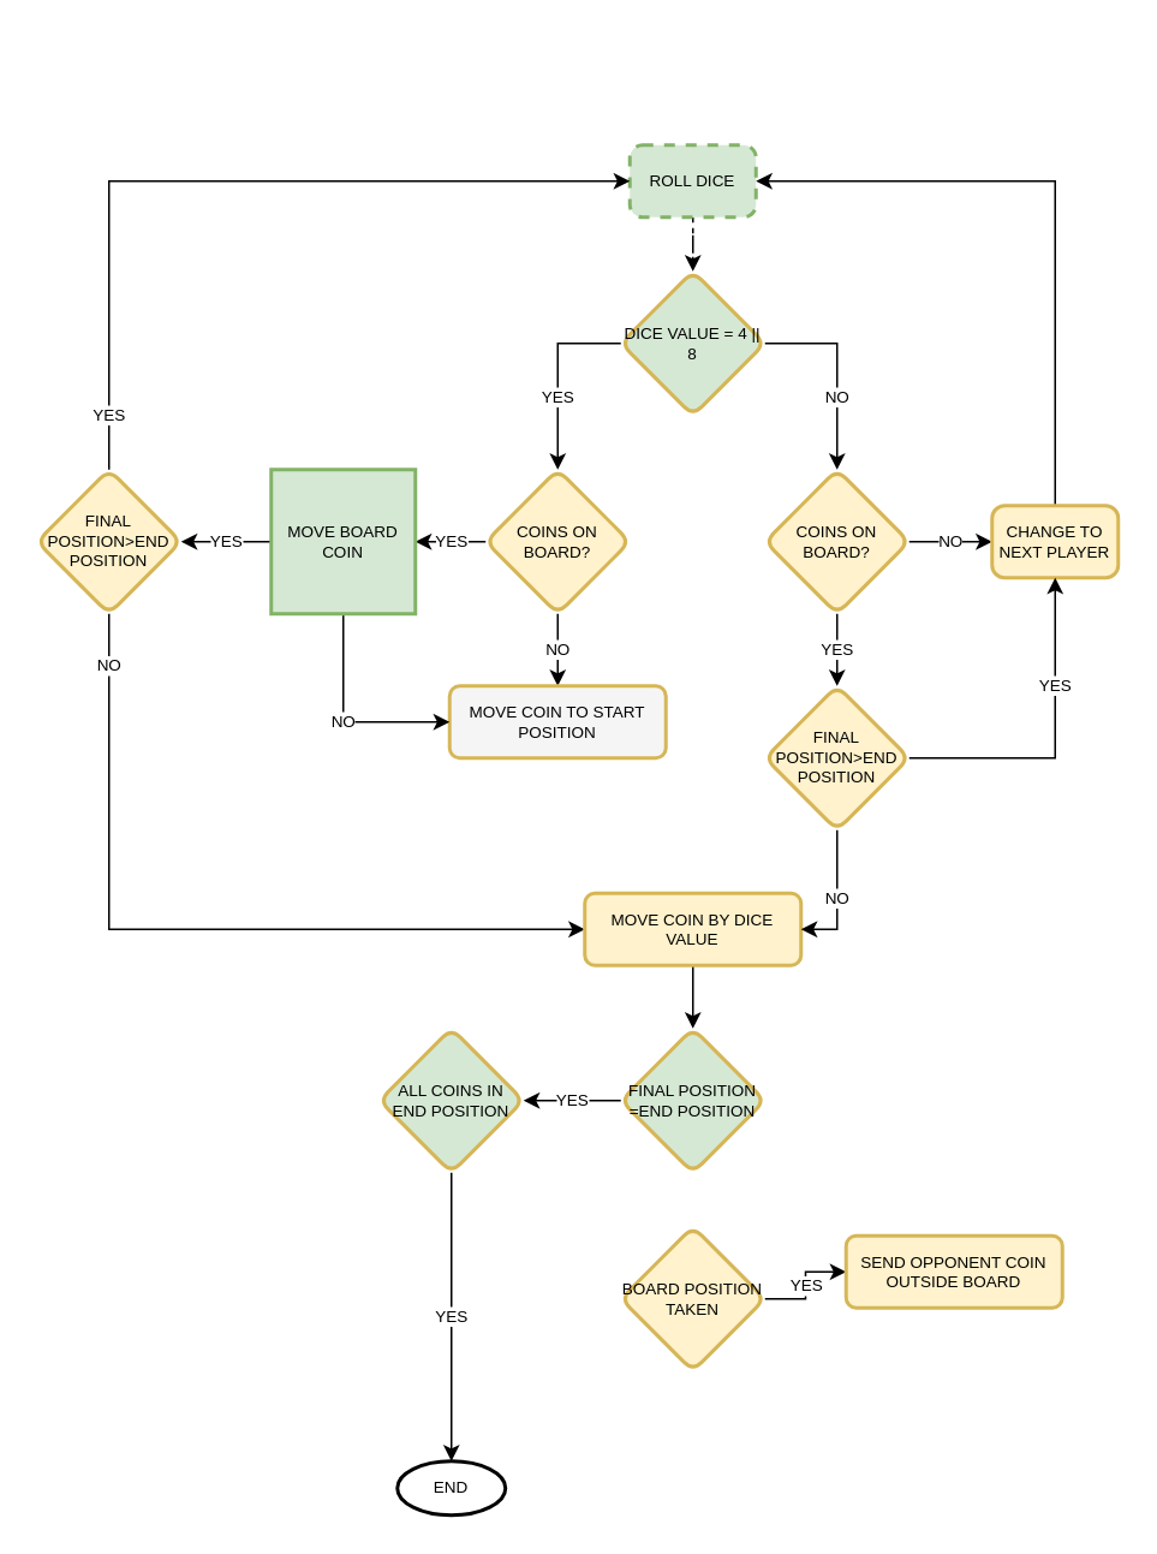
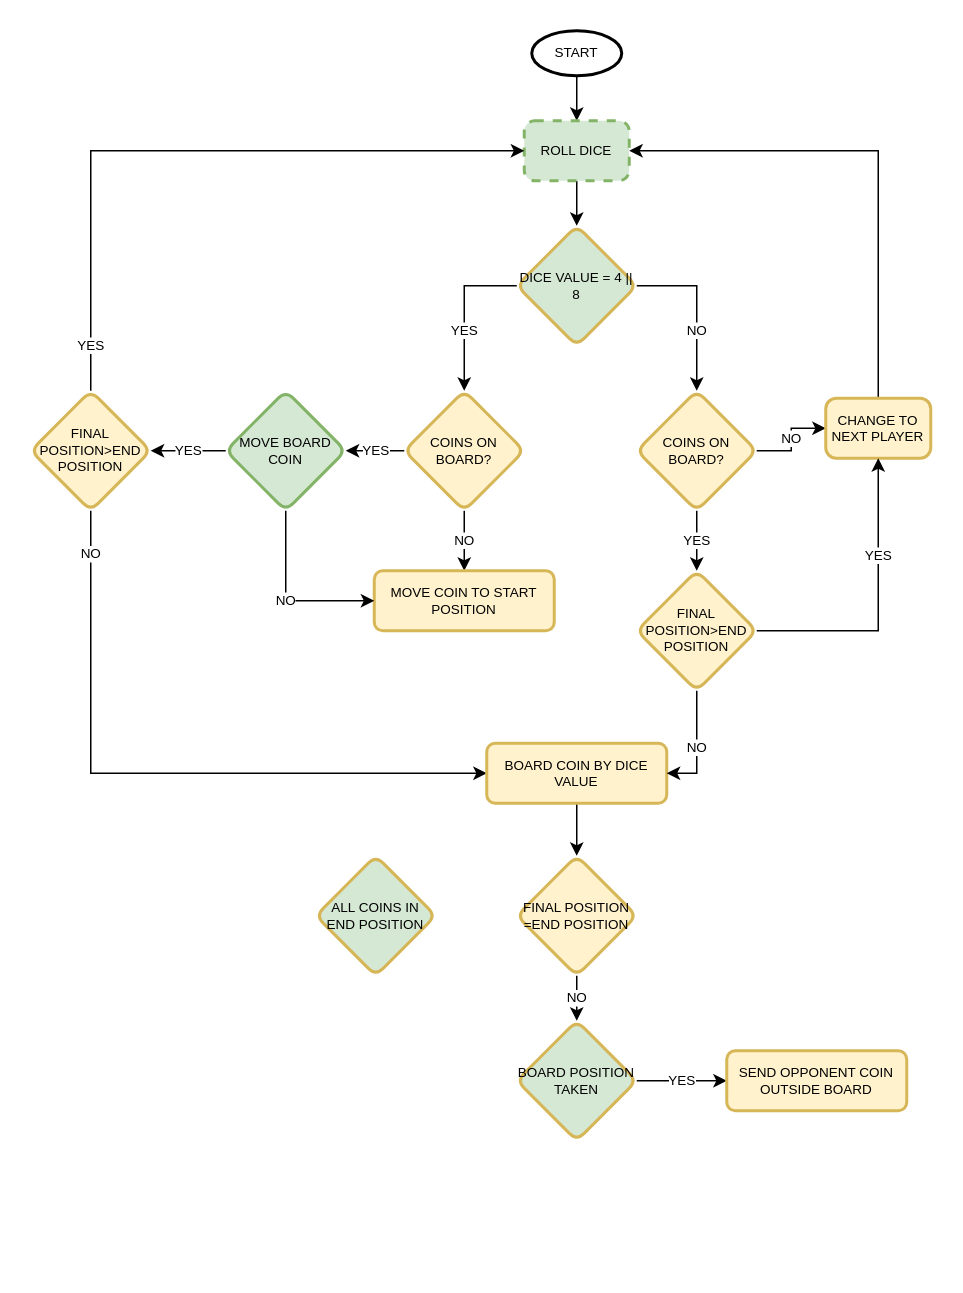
  <mxCell id="0" />
  <mxCell id="1" parent="0" />
- <mxCell id="4" value="END" style="strokeWidth=2;html=1;shape=mxgraph.flowchart.start_1;whiteSpace=wrap;fontSize=9;" parent="1" vertex="1"><mxGeometry x="220" y="810" width="60" height="30" as="geometry" /></mxCell>
- <mxCell id="5" value="" style="edgeStyle=orthogonalEdgeStyle;rounded=0;orthogonalLoop=1;jettySize=auto;html=1;fontSize=9;dashed=1;" edge="1" parent="1" source="6" target="19"><mxGeometry relative="1" as="geometry" /></mxCell>
+ <mxCell id="2" value="" style="edgeStyle=orthogonalEdgeStyle;rounded=0;orthogonalLoop=1;jettySize=auto;html=1;fontSize=9;" parent="1" source="3" target="6" edge="1"><mxGeometry relative="1" as="geometry" /></mxCell>
+ <mxCell id="3" value="START" style="strokeWidth=2;html=1;shape=mxgraph.flowchart.start_1;whiteSpace=wrap;fontSize=9;" parent="1" vertex="1"><mxGeometry x="354" y="20" width="60" height="30" as="geometry" /></mxCell>
+ <mxCell id="5" value="" style="edgeStyle=orthogonalEdgeStyle;rounded=0;orthogonalLoop=1;jettySize=auto;html=1;fontSize=9;" edge="1" parent="1" source="6" target="19"><mxGeometry relative="1" as="geometry" /></mxCell>
  <mxCell id="6" value="ROLL DICE" style="rounded=1;whiteSpace=wrap;html=1;absoluteArcSize=1;arcSize=14;strokeWidth=2;fillColor=#d5e8d4;strokeColor=#82b366;fontSize=9;dashed=1;" parent="1" vertex="1"><mxGeometry x="349" y="80" width="70" height="40" as="geometry" /></mxCell>
  <mxCell id="7" value="NO" style="edgeStyle=orthogonalEdgeStyle;rounded=0;orthogonalLoop=1;jettySize=auto;html=1;fontSize=9;exitX=0.5;exitY=1;exitDx=0;exitDy=0;" parent="1" source="10" target="8" edge="1"><mxGeometry relative="1" as="geometry"><mxPoint x="384" y="470" as="sourcePoint" /></mxGeometry></mxCell>
- <mxCell id="8" value="MOVE COIN TO START POSITION" style="whiteSpace=wrap;html=1;rounded=1;strokeWidth=2;arcSize=14;fillColor=#f5f5f5;strokeColor=#d6b656;fontSize=9;" parent="1" vertex="1"><mxGeometry x="249" y="380" width="120" height="40" as="geometry" /></mxCell>
+ <mxCell id="8" value="MOVE COIN TO START POSITION" style="whiteSpace=wrap;html=1;rounded=1;strokeWidth=2;arcSize=14;fillColor=#fff2cc;strokeColor=#d6b656;fontSize=9;" parent="1" vertex="1"><mxGeometry x="249" y="380" width="120" height="40" as="geometry" /></mxCell>
  <mxCell id="9" value="YES" style="edgeStyle=orthogonalEdgeStyle;rounded=0;orthogonalLoop=1;jettySize=auto;html=1;fontSize=9;" edge="1" parent="1" source="10" target="13"><mxGeometry relative="1" as="geometry" /></mxCell>
  <mxCell id="10" value="COINS ON BOARD?" style="rhombus;whiteSpace=wrap;html=1;rounded=1;strokeWidth=2;arcSize=14;fillColor=#fff2cc;strokeColor=#d6b656;fontSize=9;" parent="1" vertex="1"><mxGeometry x="269" y="260" width="80" height="80" as="geometry" /></mxCell>
  <mxCell id="11" value="NO" style="edgeStyle=orthogonalEdgeStyle;rounded=0;orthogonalLoop=1;jettySize=auto;html=1;fontSize=9;" edge="1" parent="1" source="13"><mxGeometry relative="1" as="geometry"><mxPoint x="249" y="400" as="targetPoint" /><Array as="points"><mxPoint x="190" y="400" /><mxPoint x="249" y="400" /></Array></mxGeometry></mxCell>
  <mxCell id="12" value="YES" style="edgeStyle=orthogonalEdgeStyle;rounded=0;orthogonalLoop=1;jettySize=auto;html=1;fontSize=9;" edge="1" parent="1" source="13" target="16"><mxGeometry relative="1" as="geometry" /></mxCell>
- <mxCell id="13" value="MOVE BOARD COIN" style="whiteSpace=wrap;html=1;strokeWidth=2;arcSize=14;fillColor=#d5e8d4;strokeColor=#82b366;fontSize=9;rounded=0;" vertex="1" parent="1"><mxGeometry x="150" y="260" width="80" height="80" as="geometry" /></mxCell>
+ <mxCell id="13" value="MOVE BOARD COIN" style="rhombus;whiteSpace=wrap;html=1;rounded=1;strokeWidth=2;arcSize=14;fillColor=#d5e8d4;strokeColor=#82b366;fontSize=9;" vertex="1" parent="1"><mxGeometry x="150" y="260" width="80" height="80" as="geometry" /></mxCell>
  <mxCell id="14" value="YES" style="edgeStyle=orthogonalEdgeStyle;rounded=0;orthogonalLoop=1;jettySize=auto;html=1;entryX=0;entryY=0.5;entryDx=0;entryDy=0;fontSize=9;" edge="1" parent="1" source="16" target="6"><mxGeometry x="-0.866" relative="1" as="geometry"><Array as="points"><mxPoint x="60" y="100" /></Array><mxPoint as="offset" /></mxGeometry></mxCell>
  <mxCell id="15" value="NO" style="edgeStyle=orthogonalEdgeStyle;rounded=0;orthogonalLoop=1;jettySize=auto;html=1;fontSize=9;" edge="1" parent="1" source="16" target="26"><mxGeometry x="-0.869" relative="1" as="geometry"><Array as="points"><mxPoint x="60" y="515" /></Array><mxPoint as="offset" /></mxGeometry></mxCell>
  <mxCell id="16" value="FINAL POSITION&amp;gt;END POSITION" style="rhombus;whiteSpace=wrap;html=1;rounded=1;strokeColor=#d6b656;strokeWidth=2;fillColor=#fff2cc;arcSize=14;fontSize=9;" vertex="1" parent="1"><mxGeometry x="20" y="260" width="80" height="80" as="geometry" /></mxCell>
  <mxCell id="17" value="YES" style="edgeStyle=orthogonalEdgeStyle;rounded=0;orthogonalLoop=1;jettySize=auto;html=1;fontSize=9;" edge="1" parent="1" source="19" target="10"><mxGeometry x="0.238" relative="1" as="geometry"><Array as="points"><mxPoint x="309" y="190" /></Array><mxPoint as="offset" /></mxGeometry></mxCell>
  <mxCell id="18" value="NO" style="edgeStyle=orthogonalEdgeStyle;rounded=0;orthogonalLoop=1;jettySize=auto;html=1;fontSize=9;entryX=0.5;entryY=0;entryDx=0;entryDy=0;exitX=1;exitY=0.5;exitDx=0;exitDy=0;" edge="1" parent="1" source="19" target="22"><mxGeometry x="0.273" relative="1" as="geometry"><mxPoint x="460" y="260" as="targetPoint" /><mxPoint as="offset" /></mxGeometry></mxCell>
  <mxCell id="19" value="DICE VALUE = 4 || 8" style="rhombus;whiteSpace=wrap;html=1;rounded=1;strokeWidth=2;arcSize=14;fillColor=#d5e8d4;strokeColor=#d6b656;fontSize=9;" vertex="1" parent="1"><mxGeometry x="344" y="150" width="80" height="80" as="geometry" /></mxCell>
  <mxCell id="20" value="NO" style="edgeStyle=orthogonalEdgeStyle;rounded=0;orthogonalLoop=1;jettySize=auto;html=1;fontSize=9;" edge="1" parent="1" source="22" target="24"><mxGeometry relative="1" as="geometry" /></mxCell>
  <mxCell id="21" value="YES" style="edgeStyle=orthogonalEdgeStyle;rounded=0;orthogonalLoop=1;jettySize=auto;html=1;fontSize=9;" edge="1" parent="1" source="22" target="29"><mxGeometry relative="1" as="geometry" /></mxCell>
  <mxCell id="22" value="COINS ON BOARD?" style="rhombus;whiteSpace=wrap;html=1;rounded=1;strokeWidth=2;arcSize=14;fillColor=#fff2cc;strokeColor=#d6b656;fontSize=9;" vertex="1" parent="1"><mxGeometry x="424" y="260" width="80" height="80" as="geometry" /></mxCell>
  <mxCell id="23" style="edgeStyle=orthogonalEdgeStyle;rounded=0;orthogonalLoop=1;jettySize=auto;html=1;entryX=1;entryY=0.5;entryDx=0;entryDy=0;fontSize=9;" edge="1" parent="1" source="24" target="6"><mxGeometry relative="1" as="geometry"><Array as="points"><mxPoint x="585" y="100" /></Array></mxGeometry></mxCell>
- <mxCell id="24" value="CHANGE TO NEXT PLAYER" style="rounded=1;whiteSpace=wrap;html=1;absoluteArcSize=1;arcSize=14;strokeWidth=2;fillColor=#fff2cc;strokeColor=#d6b656;fontSize=9;" vertex="1" parent="1"><mxGeometry x="550" y="280" width="70" height="40" as="geometry" /></mxCell>
+ <mxCell id="24" value="CHANGE TO NEXT PLAYER" style="rounded=1;whiteSpace=wrap;html=1;absoluteArcSize=1;arcSize=14;strokeWidth=2;fillColor=#fff2cc;strokeColor=#d6b656;fontSize=9;" vertex="1" parent="1"><mxGeometry x="550" y="265" width="70" height="40" as="geometry" /></mxCell>
  <mxCell id="25" value="" style="edgeStyle=orthogonalEdgeStyle;rounded=0;orthogonalLoop=1;jettySize=auto;html=1;fontSize=9;" edge="1" parent="1" source="26" target="35"><mxGeometry relative="1" as="geometry" /></mxCell>
- <mxCell id="26" value="MOVE COIN BY DICE VALUE" style="whiteSpace=wrap;html=1;rounded=1;fontSize=9;strokeColor=#d6b656;strokeWidth=2;fillColor=#fff2cc;arcSize=14;" vertex="1" parent="1"><mxGeometry x="324" y="495" width="120" height="40" as="geometry" /></mxCell>
+ <mxCell id="26" value="BOARD COIN BY DICE VALUE" style="whiteSpace=wrap;html=1;rounded=1;fontSize=9;strokeColor=#d6b656;strokeWidth=2;fillColor=#fff2cc;arcSize=14;" vertex="1" parent="1"><mxGeometry x="324" y="495" width="120" height="40" as="geometry" /></mxCell>
  <mxCell id="27" value="NO" style="edgeStyle=orthogonalEdgeStyle;rounded=0;orthogonalLoop=1;jettySize=auto;html=1;entryX=1;entryY=0.5;entryDx=0;entryDy=0;fontSize=9;" edge="1" parent="1" source="29" target="26"><mxGeometry relative="1" as="geometry" /></mxCell>
  <mxCell id="28" value="YES" style="edgeStyle=orthogonalEdgeStyle;rounded=0;orthogonalLoop=1;jettySize=auto;html=1;entryX=0.5;entryY=1;entryDx=0;entryDy=0;fontSize=9;" edge="1" parent="1" source="29" target="24"><mxGeometry x="0.337" relative="1" as="geometry"><mxPoint as="offset" /></mxGeometry></mxCell>
  <mxCell id="29" value="FINAL POSITION&amp;gt;END POSITION" style="rhombus;whiteSpace=wrap;html=1;rounded=1;strokeColor=#d6b656;strokeWidth=2;fillColor=#fff2cc;arcSize=14;fontSize=9;" vertex="1" parent="1"><mxGeometry x="424" y="380" width="80" height="80" as="geometry" /></mxCell>
  <mxCell id="30" value="YES" style="edgeStyle=orthogonalEdgeStyle;rounded=0;orthogonalLoop=1;jettySize=auto;html=1;fontSize=9;" edge="1" parent="1" source="31" target="32"><mxGeometry relative="1" as="geometry" /></mxCell>
- <mxCell id="31" value="BOARD POSITION TAKEN" style="rhombus;whiteSpace=wrap;html=1;rounded=1;fontSize=9;strokeColor=#d6b656;strokeWidth=2;fillColor=#fff2cc;arcSize=14;" vertex="1" parent="1"><mxGeometry x="344" y="680" width="80" height="80" as="geometry" /></mxCell>
- <mxCell id="32" value="SEND OPPONENT COIN OUTSIDE BOARD" style="whiteSpace=wrap;html=1;rounded=1;fontSize=9;strokeColor=#d6b656;strokeWidth=2;fillColor=#fff2cc;arcSize=14;" vertex="1" parent="1"><mxGeometry x="469" y="685" width="120" height="40" as="geometry" /></mxCell>
- <mxCell id="33" value="YES" style="edgeStyle=orthogonalEdgeStyle;rounded=0;orthogonalLoop=1;jettySize=auto;html=1;fontSize=9;" edge="1" parent="1" source="35" target="37"><mxGeometry relative="1" as="geometry" /></mxCell>
- <mxCell id="35" value="FINAL POSITION =END POSITION" style="rhombus;whiteSpace=wrap;html=1;rounded=1;fontSize=9;strokeColor=#d6b656;strokeWidth=2;fillColor=#d5e8d4;arcSize=14;" vertex="1" parent="1"><mxGeometry x="344" y="570" width="80" height="80" as="geometry" /></mxCell>
- <mxCell id="36" value="YES" style="edgeStyle=orthogonalEdgeStyle;rounded=0;orthogonalLoop=1;jettySize=auto;html=1;fontSize=9;entryX=0.5;entryY=0;entryDx=0;entryDy=0;entryPerimeter=0;" edge="1" parent="1" source="37" target="4"><mxGeometry relative="1" as="geometry"><mxPoint x="240" y="790" as="targetPoint" /></mxGeometry></mxCell>
+ <mxCell id="31" value="BOARD POSITION TAKEN" style="rhombus;whiteSpace=wrap;html=1;rounded=1;fontSize=9;strokeColor=#d6b656;strokeWidth=2;fillColor=#d5e8d4;arcSize=14;" vertex="1" parent="1"><mxGeometry x="344" y="680" width="80" height="80" as="geometry" /></mxCell>
+ <mxCell id="32" value="SEND OPPONENT COIN OUTSIDE BOARD" style="whiteSpace=wrap;html=1;rounded=1;fontSize=9;strokeColor=#d6b656;strokeWidth=2;fillColor=#fff2cc;arcSize=14;" vertex="1" parent="1"><mxGeometry x="484" y="700" width="120" height="40" as="geometry" /></mxCell>
+ <mxCell id="34" value="NO" style="edgeStyle=orthogonalEdgeStyle;rounded=0;orthogonalLoop=1;jettySize=auto;html=1;fontSize=9;" edge="1" parent="1" source="35" target="31"><mxGeometry relative="1" as="geometry" /></mxCell>
+ <mxCell id="35" value="FINAL POSITION =END POSITION" style="rhombus;whiteSpace=wrap;html=1;rounded=1;fontSize=9;strokeColor=#d6b656;strokeWidth=2;fillColor=#fff2cc;arcSize=14;" vertex="1" parent="1"><mxGeometry x="344" y="570" width="80" height="80" as="geometry" /></mxCell>
  <mxCell id="37" value="ALL COINS IN END POSITION" style="rhombus;whiteSpace=wrap;html=1;rounded=1;fontSize=9;strokeColor=#d6b656;strokeWidth=2;fillColor=#d5e8d4;arcSize=14;" vertex="1" parent="1"><mxGeometry x="210" y="570" width="80" height="80" as="geometry" /></mxCell>
